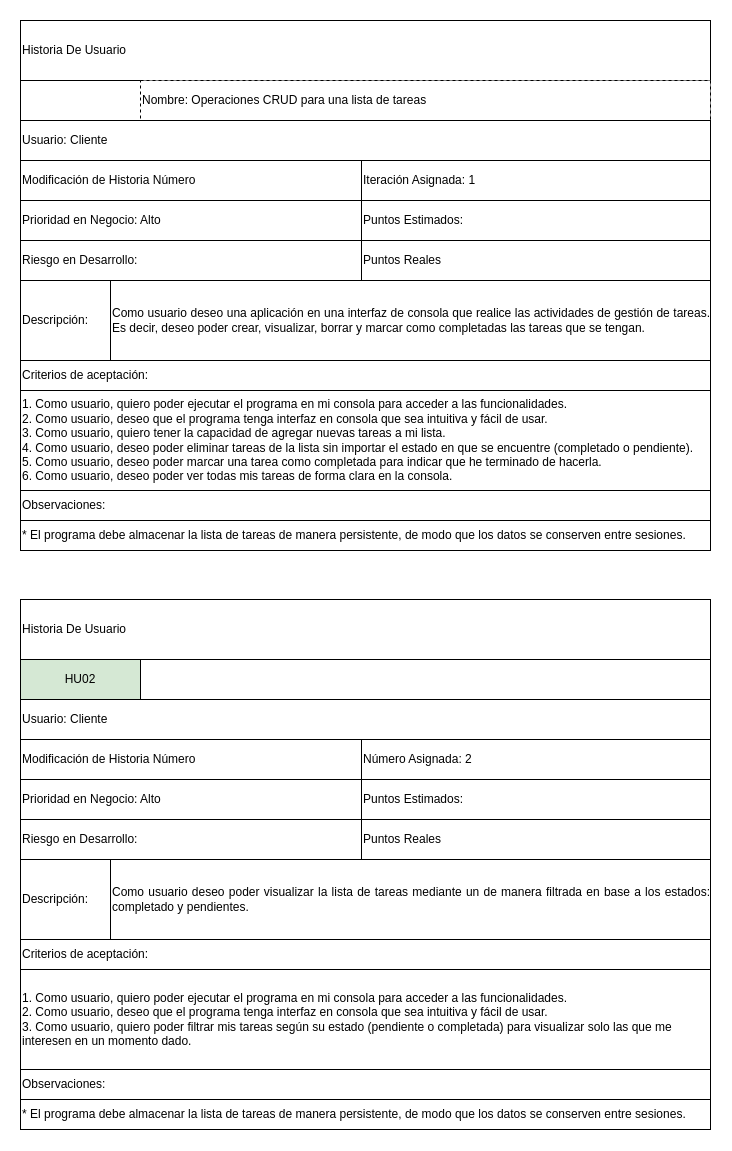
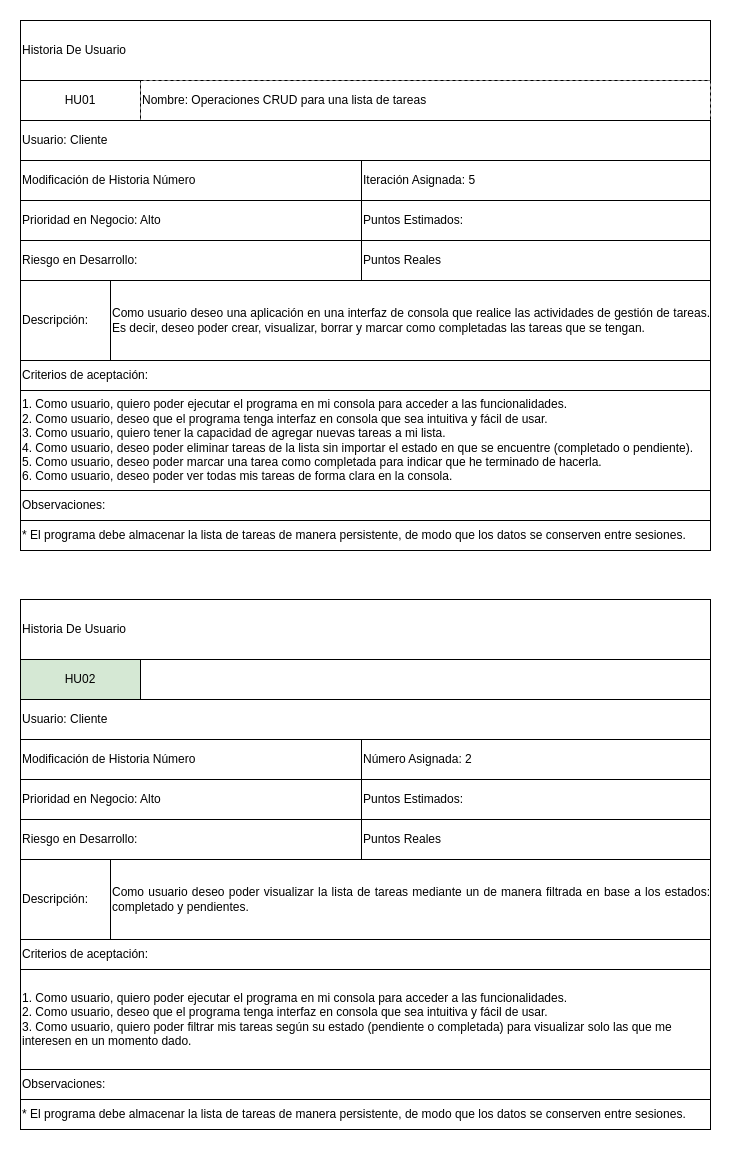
  <mxCell id="0" />
  <mxCell id="1" parent="0" />
  <mxCell id="2" value="" style="rounded=0;whiteSpace=wrap;html=1;" parent="1" vertex="1"><mxGeometry x="20" y="20" width="690" height="530" as="geometry" /></mxCell>
  <mxCell id="3" value="&lt;div style=&quot;text-align: justify;&quot;&gt;&lt;span style=&quot;background-color: initial;&quot;&gt;Historia De Usuario&lt;/span&gt;&lt;/div&gt;" style="rounded=0;whiteSpace=wrap;html=1;align=left;" parent="1" vertex="1"><mxGeometry x="20" y="20" width="690" height="60" as="geometry" /></mxCell>
+ <mxCell id="4" value="HU01" style="rounded=0;whiteSpace=wrap;html=1;" parent="1" vertex="1"><mxGeometry x="20" y="80" width="120" height="40" as="geometry" /></mxCell>
  <mxCell id="5" value="&lt;div style=&quot;text-align: justify;&quot;&gt;&lt;span style=&quot;background-color: initial;&quot;&gt;Nombre: Operaciones CRUD para una lista de tareas&amp;nbsp;&lt;/span&gt;&lt;/div&gt;" style="rounded=0;whiteSpace=wrap;html=1;align=left;dashed=1;" parent="1" vertex="1"><mxGeometry x="140" y="80" width="570" height="40" as="geometry" /></mxCell>
  <mxCell id="6" value="Usuario: Cliente" style="rounded=0;whiteSpace=wrap;html=1;align=left;" parent="1" vertex="1"><mxGeometry x="20" y="120" width="690" height="40" as="geometry" /></mxCell>
  <mxCell id="7" value="Modificación de Historia Número" style="rounded=0;whiteSpace=wrap;html=1;align=left;" parent="1" vertex="1"><mxGeometry x="20" y="160" width="341" height="40" as="geometry" /></mxCell>
- <mxCell id="8" value="Iteración Asignada: 1" style="rounded=0;whiteSpace=wrap;html=1;align=left;" parent="1" vertex="1"><mxGeometry x="361" y="160" width="349" height="40" as="geometry" /></mxCell>
+ <mxCell id="8" value="Iteración Asignada: 5" style="rounded=0;whiteSpace=wrap;html=1;align=left;" parent="1" vertex="1"><mxGeometry x="361" y="160" width="349" height="40" as="geometry" /></mxCell>
  <mxCell id="9" value="Prioridad en Negocio: Alto" style="rounded=0;whiteSpace=wrap;html=1;align=left;" parent="1" vertex="1"><mxGeometry x="20" y="200" width="341" height="40" as="geometry" /></mxCell>
  <mxCell id="10" value="Puntos Estimados:&amp;nbsp;" style="rounded=0;whiteSpace=wrap;html=1;align=left;" parent="1" vertex="1"><mxGeometry x="361" y="200" width="349" height="40" as="geometry" /></mxCell>
  <mxCell id="11" value="Riesgo en Desarrollo:&amp;nbsp;" style="rounded=0;whiteSpace=wrap;html=1;align=left;" parent="1" vertex="1"><mxGeometry x="20" y="240" width="341" height="40" as="geometry" /></mxCell>
  <mxCell id="12" value="Puntos Reales" style="rounded=0;whiteSpace=wrap;html=1;align=left;" parent="1" vertex="1"><mxGeometry x="361" y="240" width="349" height="40" as="geometry" /></mxCell>
  <mxCell id="13" value="Observaciones:" style="rounded=0;whiteSpace=wrap;html=1;align=left;" parent="1" vertex="1"><mxGeometry x="20" y="490" width="690" height="30" as="geometry" /></mxCell>
  <mxCell id="14" value="&lt;div style=&quot;text-align: justify;&quot;&gt;&lt;span style=&quot;background-color: initial;&quot;&gt;Descripción:&lt;/span&gt;&lt;/div&gt;" style="rounded=0;whiteSpace=wrap;html=1;align=left;" parent="1" vertex="1"><mxGeometry x="20" y="280" width="90" height="80" as="geometry" /></mxCell>
  <mxCell id="15" value="Criterios de aceptación:" style="rounded=0;whiteSpace=wrap;html=1;align=left;" parent="1" vertex="1"><mxGeometry x="20" y="360" width="690" height="30" as="geometry" /></mxCell>
  <mxCell id="16" value="&lt;div style=&quot;text-align: justify;&quot;&gt;Como usuario deseo una aplicación en una interfaz de consola que realice las actividades de gestión de tareas. Es decir, deseo poder crear, visualizar, borrar y marcar como completadas las tareas que se tengan.&lt;br&gt;&lt;/div&gt;" style="rounded=0;whiteSpace=wrap;html=1;align=left;" parent="1" vertex="1"><mxGeometry x="110" y="280" width="600" height="80" as="geometry" /></mxCell>
  <mxCell id="17" value="1. Como usuario, quiero poder ejecutar el programa en mi consola para acceder a las funcionalidades.&lt;br&gt;2. Como usuario, deseo que el programa tenga interfaz en consola que sea intuitiva y fácil de usar.&lt;br&gt;&lt;div&gt;3. Como usuario, quiero tener la capacidad de agregar nuevas tareas a mi lista.&lt;/div&gt;&lt;div&gt;4. Como usuario, deseo poder eliminar tareas de la lista sin importar el estado en que se encuentre (completado o pendiente).&lt;/div&gt;&lt;div&gt;5. Como usuario, deseo poder marcar una tarea como completada para indicar que he terminado de hacerla.&lt;/div&gt;&lt;div&gt;6. Como usuario, deseo poder ver todas mis tareas de forma clara en la consola.&lt;/div&gt;" style="rounded=0;whiteSpace=wrap;html=1;align=left;" parent="1" vertex="1"><mxGeometry x="20" y="390" width="690" height="100" as="geometry" /></mxCell>
  <mxCell id="18" value="* El programa debe almacenar la lista de tareas de manera persistente, de modo que los datos se conserven entre sesiones." style="rounded=0;whiteSpace=wrap;html=1;align=left;" parent="1" vertex="1"><mxGeometry x="20" y="520" width="690" height="30" as="geometry" /></mxCell>
  <mxCell id="19" value="" style="rounded=0;whiteSpace=wrap;html=1;" vertex="1" parent="1"><mxGeometry x="20" y="599" width="690" height="530" as="geometry" /></mxCell>
  <mxCell id="20" value="&lt;div style=&quot;text-align: justify;&quot;&gt;&lt;span style=&quot;background-color: initial;&quot;&gt;Historia De Usuario&lt;/span&gt;&lt;/div&gt;" style="rounded=0;whiteSpace=wrap;html=1;align=left;" vertex="1" parent="1"><mxGeometry x="20" y="599" width="690" height="60" as="geometry" /></mxCell>
  <mxCell id="21" value="HU02" style="rounded=0;whiteSpace=wrap;html=1;fillColor=#d5e8d4;" vertex="1" parent="1"><mxGeometry x="20" y="659" width="120" height="40" as="geometry" /></mxCell>
  <mxCell id="22" value="Usuario: Cliente" style="rounded=0;whiteSpace=wrap;html=1;align=left;" vertex="1" parent="1"><mxGeometry x="20" y="699" width="690" height="40" as="geometry" /></mxCell>
  <mxCell id="23" value="Modificación de Historia Número" style="rounded=0;whiteSpace=wrap;html=1;align=left;" vertex="1" parent="1"><mxGeometry x="20" y="739" width="341" height="40" as="geometry" /></mxCell>
  <mxCell id="24" value="Número Asignada: 2" style="rounded=0;whiteSpace=wrap;html=1;align=left;" vertex="1" parent="1"><mxGeometry x="361" y="739" width="349" height="40" as="geometry" /></mxCell>
  <mxCell id="25" value="Prioridad en Negocio: Alto" style="rounded=0;whiteSpace=wrap;html=1;align=left;" vertex="1" parent="1"><mxGeometry x="20" y="779" width="341" height="40" as="geometry" /></mxCell>
  <mxCell id="26" value="Puntos Estimados:&amp;nbsp;" style="rounded=0;whiteSpace=wrap;html=1;align=left;" vertex="1" parent="1"><mxGeometry x="361" y="779" width="349" height="40" as="geometry" /></mxCell>
  <mxCell id="27" value="Riesgo en Desarrollo:&amp;nbsp;" style="rounded=0;whiteSpace=wrap;html=1;align=left;" vertex="1" parent="1"><mxGeometry x="20" y="819" width="341" height="40" as="geometry" /></mxCell>
  <mxCell id="28" value="Puntos Reales" style="rounded=0;whiteSpace=wrap;html=1;align=left;" vertex="1" parent="1"><mxGeometry x="361" y="819" width="349" height="40" as="geometry" /></mxCell>
  <mxCell id="29" value="Observaciones:" style="rounded=0;whiteSpace=wrap;html=1;align=left;" vertex="1" parent="1"><mxGeometry x="20" y="1069" width="690" height="30" as="geometry" /></mxCell>
  <mxCell id="30" value="&lt;div style=&quot;text-align: justify;&quot;&gt;&lt;span style=&quot;background-color: initial;&quot;&gt;Descripción:&lt;/span&gt;&lt;/div&gt;" style="rounded=0;whiteSpace=wrap;html=1;align=left;" vertex="1" parent="1"><mxGeometry x="20" y="859" width="90" height="80" as="geometry" /></mxCell>
  <mxCell id="31" value="Criterios de aceptación:" style="rounded=0;whiteSpace=wrap;html=1;align=left;" vertex="1" parent="1"><mxGeometry x="20" y="939" width="690" height="30" as="geometry" /></mxCell>
  <mxCell id="32" value="&lt;div style=&quot;text-align: justify;&quot;&gt;Como usuario deseo poder visualizar la lista de tareas mediante un de manera filtrada en base a los estados: completado y pendientes.&lt;br&gt;&lt;/div&gt;" style="rounded=0;whiteSpace=wrap;html=1;align=left;" vertex="1" parent="1"><mxGeometry x="110" y="859" width="600" height="80" as="geometry" /></mxCell>
  <mxCell id="33" value="1. Como usuario, quiero poder ejecutar el programa en mi consola para acceder a las funcionalidades.&lt;br&gt;2. Como usuario, deseo que el programa tenga interfaz en consola que sea intuitiva y fácil de usar.&lt;br&gt;&lt;div&gt;3.&amp;nbsp;Como usuario, quiero poder filtrar mis tareas según su estado (pendiente o completada) para visualizar solo las que me interesen en un momento dado.&lt;/div&gt;" style="rounded=0;whiteSpace=wrap;html=1;align=left;" vertex="1" parent="1"><mxGeometry x="20" y="969" width="690" height="100" as="geometry" /></mxCell>
  <mxCell id="34" value="* El programa debe almacenar la lista de tareas de manera persistente, de modo que los datos se conserven entre sesiones." style="rounded=0;whiteSpace=wrap;html=1;align=left;" vertex="1" parent="1"><mxGeometry x="20" y="1099" width="690" height="30" as="geometry" /></mxCell>
